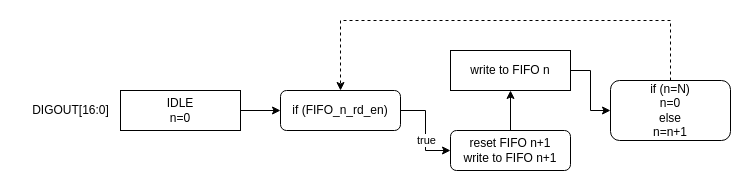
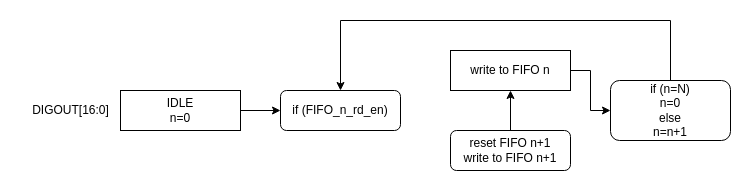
  <mxCell id="0" />
  <mxCell id="1" parent="0" />
  <mxCell id="2" value="" style="edgeStyle=orthogonalEdgeStyle;rounded=0;orthogonalLoop=1;jettySize=auto;html=1;" edge="1" parent="1" source="3" target="10"><mxGeometry relative="1" as="geometry" /></mxCell>
  <mxCell id="3" value="IDLE&lt;br&gt;n=0" style="whiteSpace=wrap;html=1;" vertex="1" parent="1"><mxGeometry x="120" y="90" width="120" height="40" as="geometry" /></mxCell>
  <mxCell id="4" style="edgeStyle=orthogonalEdgeStyle;rounded=0;orthogonalLoop=1;jettySize=auto;html=1;exitX=1;exitY=0.5;exitDx=0;exitDy=0;entryX=0;entryY=0.5;entryDx=0;entryDy=0;" edge="1" parent="1" source="5" target="12"><mxGeometry relative="1" as="geometry" /></mxCell>
  <mxCell id="5" value="write to FIFO n" style="whiteSpace=wrap;html=1;" vertex="1" parent="1"><mxGeometry x="450" y="50" width="120" height="40" as="geometry" /></mxCell>
  <mxCell id="6" style="edgeStyle=orthogonalEdgeStyle;rounded=0;orthogonalLoop=1;jettySize=auto;html=1;" edge="1" parent="1" source="7" target="5"><mxGeometry relative="1" as="geometry" /></mxCell>
  <mxCell id="7" value="reset FIFO n+1&lt;br&gt;write to FIFO n+1" style="whiteSpace=wrap;html=1;rounded=1;" vertex="1" parent="1"><mxGeometry x="450" y="130" width="120" height="40" as="geometry" /></mxCell>
- <mxCell id="8" style="edgeStyle=orthogonalEdgeStyle;rounded=0;orthogonalLoop=1;jettySize=auto;html=1;entryX=0;entryY=0.5;entryDx=0;entryDy=0;" edge="1" parent="1" source="10" target="7"><mxGeometry relative="1" as="geometry" /></mxCell>
- <mxCell id="9" value="true" style="edgeLabel;html=1;align=center;verticalAlign=middle;resizable=0;points=[];" vertex="1" connectable="0" parent="8"><mxGeometry x="0.207" relative="1" as="geometry"><mxPoint as="offset" /></mxGeometry></mxCell>
  <mxCell id="10" value="if (FIFO_n_rd_en)" style="rounded=1;whiteSpace=wrap;html=1;" vertex="1" parent="1"><mxGeometry x="280" y="90" width="120" height="40" as="geometry" /></mxCell>
- <mxCell id="11" style="edgeStyle=orthogonalEdgeStyle;rounded=0;orthogonalLoop=1;jettySize=auto;html=1;entryX=0.5;entryY=0;entryDx=0;entryDy=0;dashed=1;" edge="1" parent="1" source="12" target="10"><mxGeometry relative="1" as="geometry"><Array as="points"><mxPoint x="670" y="20" /><mxPoint x="340" y="20" /></Array></mxGeometry></mxCell>
+ <mxCell id="11" style="edgeStyle=orthogonalEdgeStyle;rounded=0;orthogonalLoop=1;jettySize=auto;html=1;entryX=0.5;entryY=0;entryDx=0;entryDy=0;" edge="1" parent="1" source="12" target="10"><mxGeometry relative="1" as="geometry"><Array as="points"><mxPoint x="670" y="20" /><mxPoint x="340" y="20" /></Array></mxGeometry></mxCell>
  <mxCell id="12" value="if (n=N)&lt;br&gt;n=0&lt;br&gt;else&lt;br&gt;n=n+1" style="rounded=1;whiteSpace=wrap;html=1;" vertex="1" parent="1"><mxGeometry x="610" y="80" width="120" height="60" as="geometry" /></mxCell>
  <mxCell id="13" value="DIGOUT[16:0]" style="text;html=1;align=center;verticalAlign=middle;resizable=0;points=[];autosize=1;strokeColor=none;fillColor=none;" vertex="1" parent="1"><mxGeometry x="20" y="95" width="100" height="30" as="geometry" /></mxCell>
